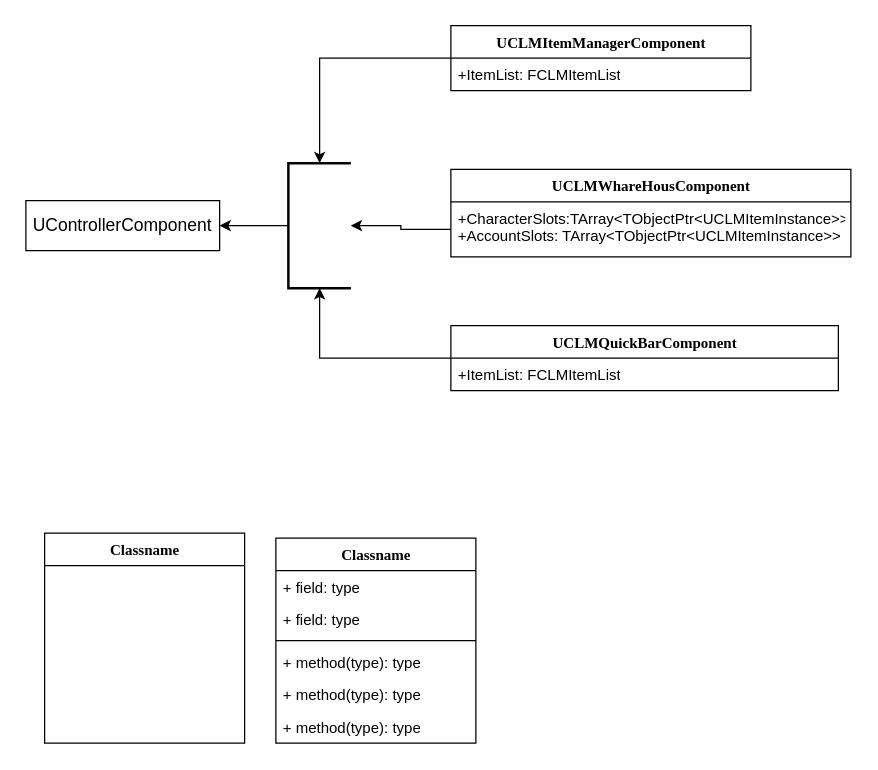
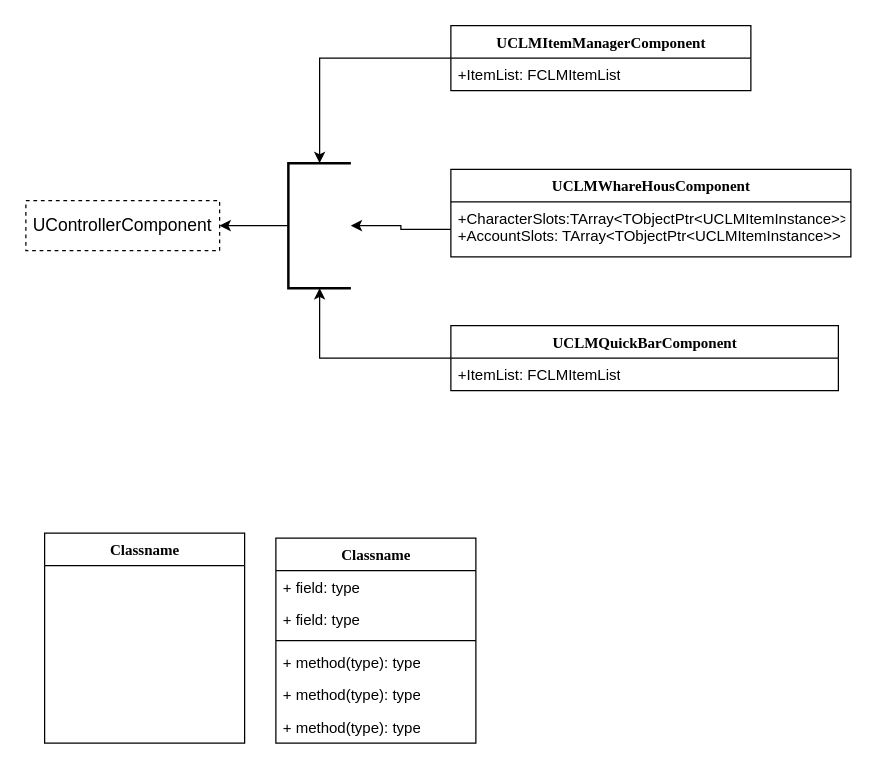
  <mxCell id="0" />
  <mxCell id="1" parent="0" />
  <mxCell id="2" value="Classname" style="swimlane;html=1;fontStyle=1;align=center;verticalAlign=top;childLayout=stackLayout;horizontal=1;startSize=26;horizontalStack=0;resizeParent=1;resizeLast=0;collapsible=1;marginBottom=0;swimlaneFillColor=#ffffff;rounded=0;shadow=0;comic=0;labelBackgroundColor=none;strokeWidth=1;fillColor=none;fontFamily=Verdana;fontSize=12" parent="1" vertex="1"><mxGeometry x="35" y="426" width="160" height="168" as="geometry" /></mxCell>
  <mxCell id="3" value="Classname" style="swimlane;html=1;fontStyle=1;align=center;verticalAlign=top;childLayout=stackLayout;horizontal=1;startSize=26;horizontalStack=0;resizeParent=1;resizeLast=0;collapsible=1;marginBottom=0;swimlaneFillColor=#ffffff;rounded=0;shadow=0;comic=0;labelBackgroundColor=none;strokeWidth=1;fillColor=none;fontFamily=Verdana;fontSize=12" parent="1" vertex="1"><mxGeometry x="220" y="430" width="160" height="164" as="geometry" /></mxCell>
  <mxCell id="4" value="+ field: type" style="text;html=1;strokeColor=none;fillColor=none;align=left;verticalAlign=top;spacingLeft=4;spacingRight=4;whiteSpace=wrap;overflow=hidden;rotatable=0;points=[[0,0.5],[1,0.5]];portConstraint=eastwest;" parent="3" vertex="1"><mxGeometry y="26" width="160" height="26" as="geometry" /></mxCell>
  <mxCell id="5" value="+ field: type" style="text;html=1;strokeColor=none;fillColor=none;align=left;verticalAlign=top;spacingLeft=4;spacingRight=4;whiteSpace=wrap;overflow=hidden;rotatable=0;points=[[0,0.5],[1,0.5]];portConstraint=eastwest;" parent="3" vertex="1"><mxGeometry y="52" width="160" height="26" as="geometry" /></mxCell>
  <mxCell id="6" value="" style="line;html=1;strokeWidth=1;fillColor=none;align=left;verticalAlign=middle;spacingTop=-1;spacingLeft=3;spacingRight=3;rotatable=0;labelPosition=right;points=[];portConstraint=eastwest;" parent="3" vertex="1"><mxGeometry y="78" width="160" height="8" as="geometry" /></mxCell>
  <mxCell id="7" value="+ method(type): type" style="text;html=1;strokeColor=none;fillColor=none;align=left;verticalAlign=top;spacingLeft=4;spacingRight=4;whiteSpace=wrap;overflow=hidden;rotatable=0;points=[[0,0.5],[1,0.5]];portConstraint=eastwest;" parent="3" vertex="1"><mxGeometry y="86" width="160" height="26" as="geometry" /></mxCell>
  <mxCell id="8" value="+ method(type): type" style="text;html=1;strokeColor=none;fillColor=none;align=left;verticalAlign=top;spacingLeft=4;spacingRight=4;whiteSpace=wrap;overflow=hidden;rotatable=0;points=[[0,0.5],[1,0.5]];portConstraint=eastwest;" parent="3" vertex="1"><mxGeometry y="112" width="160" height="26" as="geometry" /></mxCell>
  <mxCell id="9" value="+ method(type): type" style="text;html=1;strokeColor=none;fillColor=none;align=left;verticalAlign=top;spacingLeft=4;spacingRight=4;whiteSpace=wrap;overflow=hidden;rotatable=0;points=[[0,0.5],[1,0.5]];portConstraint=eastwest;" parent="3" vertex="1"><mxGeometry y="138" width="160" height="26" as="geometry" /></mxCell>
  <mxCell id="10" style="edgeStyle=orthogonalEdgeStyle;rounded=0;orthogonalLoop=1;jettySize=auto;html=1;" edge="1" parent="1" source="11" target="20"><mxGeometry relative="1" as="geometry" /></mxCell>
  <mxCell id="11" value="UCLMItemManagerComponent&lt;div&gt;&lt;br&gt;&lt;/div&gt;" style="swimlane;html=1;fontStyle=1;align=center;verticalAlign=top;childLayout=stackLayout;horizontal=1;startSize=26;horizontalStack=0;resizeParent=1;resizeLast=0;collapsible=1;marginBottom=0;swimlaneFillColor=#ffffff;rounded=0;shadow=0;comic=0;labelBackgroundColor=none;strokeWidth=1;fillColor=none;fontFamily=Verdana;fontSize=12;swimlaneLine=1;glass=0;strokeColor=default;swimlaneBody=1;swimlaneHead=1;allowArrows=1;connectable=1;container=1;pointerEvents=1;deletable=1;cloneable=1;rotatable=1;" vertex="1" parent="1"><mxGeometry x="360" y="20" width="240" height="52" as="geometry" /></mxCell>
  <mxCell id="12" value="+ItemList: FCLMItemList&lt;div&gt;&lt;br&gt;&lt;/div&gt;" style="text;html=1;strokeColor=none;fillColor=none;align=left;verticalAlign=top;spacingLeft=4;spacingRight=4;whiteSpace=wrap;overflow=hidden;rotatable=0;points=[[0,0.5],[1,0.5]];portConstraint=eastwest;" vertex="1" parent="11"><mxGeometry y="26" width="240" height="26" as="geometry" /></mxCell>
- <mxCell id="13" value="UControllerComponent" style="rounded=0;html=1;align=center;verticalAlign=middle;whiteSpace=wrap;fontSize=14;" vertex="1" parent="1"><mxGeometry x="20" y="160" width="155" height="40" as="geometry" /></mxCell>
+ <mxCell id="13" value="UControllerComponent" style="rounded=0;html=1;align=center;verticalAlign=middle;whiteSpace=wrap;fontSize=14;dashed=1;" vertex="1" parent="1"><mxGeometry x="20" y="160" width="155" height="40" as="geometry" /></mxCell>
  <mxCell id="14" value="UCLMWhareHousComponent&lt;div&gt;&lt;br&gt;&lt;/div&gt;" style="swimlane;fontStyle=1;align=center;verticalAlign=top;childLayout=stackLayout;horizontal=1;startSize=26;horizontalStack=0;resizeParent=1;resizeLast=0;collapsible=1;marginBottom=0;swimlaneFillColor=#ffffff;rounded=0;shadow=0;comic=0;labelBackgroundColor=none;strokeWidth=1;fillColor=none;fontFamily=Verdana;fontSize=12;swimlaneLine=1;glass=0;strokeColor=default;swimlaneBody=1;swimlaneHead=1;allowArrows=1;connectable=1;container=1;pointerEvents=1;deletable=1;cloneable=1;rotatable=1;dropTarget=1;textDirection=ltr;html=1;" vertex="1" parent="1"><mxGeometry x="360" y="135" width="320" height="70" as="geometry" /></mxCell>
  <mxCell id="15" value="+Character&lt;span style=&quot;background-color: initial;&quot;&gt;Slots:TArray&amp;lt;TObjectPtr&amp;lt;UCLMItemInstance&amp;gt;&amp;gt;&lt;/span&gt;&lt;div&gt;&lt;div&gt;+AccountSlots: TArray&amp;lt;TObjectPtr&amp;lt;UCLMItemInstance&amp;gt;&amp;gt;&lt;br&gt;&lt;div&gt;&lt;br&gt;&lt;/div&gt;&lt;/div&gt;&lt;/div&gt;" style="text;html=1;strokeColor=none;fillColor=none;align=left;verticalAlign=top;spacingLeft=4;spacingRight=4;whiteSpace=wrap;overflow=hidden;rotatable=0;points=[[0,0.5],[1,0.5]];portConstraint=eastwest;" vertex="1" parent="14"><mxGeometry y="26" width="320" height="44" as="geometry" /></mxCell>
  <mxCell id="16" style="edgeStyle=orthogonalEdgeStyle;rounded=0;orthogonalLoop=1;jettySize=auto;html=1;" edge="1" parent="1" source="17" target="20"><mxGeometry relative="1" as="geometry" /></mxCell>
  <mxCell id="17" value="UCLMQuickBarComponent&lt;div&gt;&lt;div&gt;&lt;br&gt;&lt;/div&gt;&lt;/div&gt;" style="swimlane;html=1;fontStyle=1;align=center;verticalAlign=top;childLayout=stackLayout;horizontal=1;startSize=26;horizontalStack=0;resizeParent=1;resizeLast=0;collapsible=1;marginBottom=0;swimlaneFillColor=#ffffff;rounded=0;shadow=0;comic=0;labelBackgroundColor=none;strokeWidth=1;fillColor=none;fontFamily=Verdana;fontSize=12;swimlaneLine=1;glass=0;strokeColor=default;swimlaneBody=1;swimlaneHead=1;allowArrows=1;connectable=1;container=1;pointerEvents=1;deletable=1;cloneable=1;rotatable=1;" vertex="1" parent="1"><mxGeometry x="360" y="260" width="310" height="52" as="geometry" /></mxCell>
  <mxCell id="18" value="+ItemList: FCLMItemList&lt;div&gt;&lt;br&gt;&lt;/div&gt;" style="text;html=1;strokeColor=none;fillColor=none;align=left;verticalAlign=top;spacingLeft=4;spacingRight=4;whiteSpace=wrap;overflow=hidden;rotatable=0;points=[[0,0.5],[1,0.5]];portConstraint=eastwest;" vertex="1" parent="17"><mxGeometry y="26" width="310" height="26" as="geometry" /></mxCell>
  <mxCell id="19" style="edgeStyle=orthogonalEdgeStyle;rounded=0;orthogonalLoop=1;jettySize=auto;html=1;" edge="1" parent="1" source="20" target="13"><mxGeometry relative="1" as="geometry" /></mxCell>
  <mxCell id="20" value="" style="strokeWidth=2;html=1;shape=mxgraph.flowchart.annotation_1;align=left;pointerEvents=1;" vertex="1" parent="1"><mxGeometry x="230" y="130" width="50" height="100" as="geometry" /></mxCell>
  <mxCell id="21" style="edgeStyle=orthogonalEdgeStyle;rounded=0;orthogonalLoop=1;jettySize=auto;html=1;" edge="1" parent="1" source="15" target="20"><mxGeometry relative="1" as="geometry" /></mxCell>
